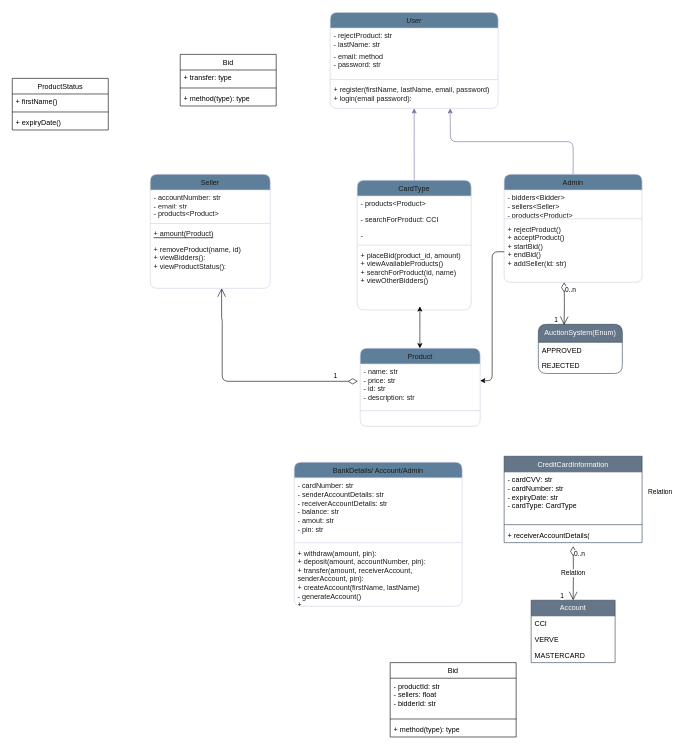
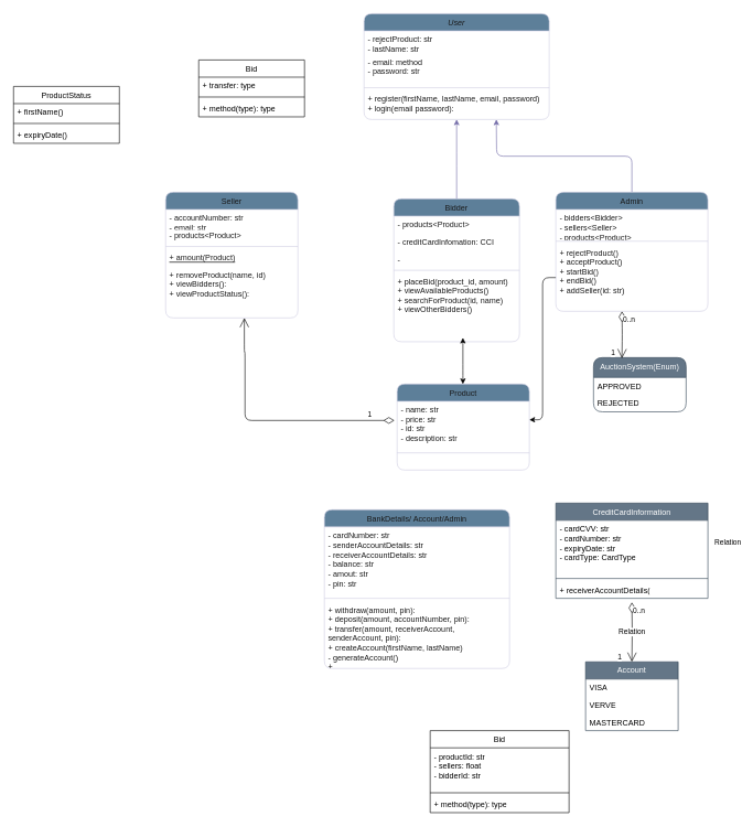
  <mxCell id="0" />
  <mxCell id="1" parent="0" />
  <mxCell id="2" value="User" style="swimlane;fontStyle=2;align=center;verticalAlign=top;childLayout=stackLayout;horizontal=1;startSize=26;horizontalStack=0;resizeParent=1;resizeLast=0;collapsible=1;marginBottom=0;rounded=1;shadow=0;strokeWidth=1;labelBackgroundColor=none;fillColor=#5D7F99;strokeColor=#D0CEE2;fontColor=#1A1A1A;" parent="1" vertex="1"><mxGeometry x="550" y="20" width="280" height="160" as="geometry"><mxRectangle x="230" y="140" width="160" height="26" as="alternateBounds" /></mxGeometry></mxCell>
  <mxCell id="3" value="- rejectProduct: str&#10;- lastName: str" style="text;align=left;verticalAlign=top;spacingLeft=4;spacingRight=4;overflow=hidden;rotatable=0;points=[[0,0.5],[1,0.5]];portConstraint=eastwest;labelBackgroundColor=none;fontColor=#1A1A1A;rounded=1;" parent="2" vertex="1"><mxGeometry y="26" width="280" height="34" as="geometry" /></mxCell>
  <mxCell id="4" value="- email: method&#10;- password: str" style="text;align=left;verticalAlign=top;spacingLeft=4;spacingRight=4;overflow=hidden;rotatable=0;points=[[0,0.5],[1,0.5]];portConstraint=eastwest;rounded=1;shadow=0;html=0;labelBackgroundColor=none;fontColor=#1A1A1A;" parent="2" vertex="1"><mxGeometry y="60" width="280" height="48" as="geometry" /></mxCell>
  <mxCell id="5" value="" style="line;html=1;strokeWidth=1;align=left;verticalAlign=middle;spacingTop=-1;spacingLeft=3;spacingRight=3;rotatable=0;labelPosition=right;points=[];portConstraint=eastwest;labelBackgroundColor=none;fillColor=#5D7F99;strokeColor=#D0CEE2;fontColor=#1A1A1A;rounded=1;" parent="2" vertex="1"><mxGeometry y="108" width="280" height="8" as="geometry" /></mxCell>
  <mxCell id="6" value="+ register(firstName, lastName, email, password)&#10;+ login(email password):" style="text;align=left;verticalAlign=top;spacingLeft=4;spacingRight=4;overflow=hidden;rotatable=0;points=[[0,0.5],[1,0.5]];portConstraint=eastwest;labelBackgroundColor=none;fontColor=#1A1A1A;rounded=1;" parent="2" vertex="1"><mxGeometry y="116" width="280" height="40" as="geometry" /></mxCell>
  <mxCell id="7" value="Seller" style="swimlane;fontStyle=0;align=center;verticalAlign=top;childLayout=stackLayout;horizontal=1;startSize=26;horizontalStack=0;resizeParent=1;resizeLast=0;collapsible=1;marginBottom=0;rounded=1;shadow=0;strokeWidth=1;labelBackgroundColor=none;fillColor=#5D7F99;strokeColor=#D0CEE2;fontColor=#1A1A1A;" parent="1" vertex="1"><mxGeometry x="250" y="290" width="200" height="190" as="geometry"><mxRectangle x="130" y="380" width="160" height="26" as="alternateBounds" /></mxGeometry></mxCell>
  <mxCell id="8" value="- accountNumber: str&#10;- email: str" style="text;align=left;verticalAlign=top;spacingLeft=4;spacingRight=4;overflow=hidden;rotatable=0;points=[[0,0.5],[1,0.5]];portConstraint=eastwest;labelBackgroundColor=none;fontColor=#1A1A1A;rounded=1;" parent="7" vertex="1"><mxGeometry y="26" width="200" height="26" as="geometry" /></mxCell>
  <mxCell id="9" value="- products&lt;Product&gt;" style="text;align=left;verticalAlign=top;spacingLeft=4;spacingRight=4;overflow=hidden;rotatable=0;points=[[0,0.5],[1,0.5]];portConstraint=eastwest;rounded=1;shadow=0;html=0;labelBackgroundColor=none;fontColor=#1A1A1A;" parent="7" vertex="1"><mxGeometry y="52" width="200" height="26" as="geometry" /></mxCell>
  <mxCell id="10" value="" style="line;html=1;strokeWidth=1;align=left;verticalAlign=middle;spacingTop=-1;spacingLeft=3;spacingRight=3;rotatable=0;labelPosition=right;points=[];portConstraint=eastwest;labelBackgroundColor=none;fillColor=#5D7F99;strokeColor=#D0CEE2;fontColor=#1A1A1A;rounded=1;" parent="7" vertex="1"><mxGeometry y="78" width="200" height="8" as="geometry" /></mxCell>
  <mxCell id="11" value="+ amount(Product)" style="text;align=left;verticalAlign=top;spacingLeft=4;spacingRight=4;overflow=hidden;rotatable=0;points=[[0,0.5],[1,0.5]];portConstraint=eastwest;fontStyle=4;labelBackgroundColor=none;fontColor=#1A1A1A;rounded=1;" parent="7" vertex="1"><mxGeometry y="86" width="200" height="26" as="geometry" /></mxCell>
  <mxCell id="12" value="+ removeProduct(name, id)&#10;+ viewBidders():&#10;+ viewProductStatus():&#10;" style="text;align=left;verticalAlign=top;spacingLeft=4;spacingRight=4;overflow=hidden;rotatable=0;points=[[0,0.5],[1,0.5]];portConstraint=eastwest;labelBackgroundColor=none;fontColor=#1A1A1A;rounded=1;" parent="7" vertex="1"><mxGeometry y="112" width="200" height="78" as="geometry" /></mxCell>
  <mxCell id="13" style="edgeStyle=orthogonalEdgeStyle;rounded=1;orthogonalLoop=1;jettySize=auto;html=1;exitX=0.5;exitY=0;exitDx=0;exitDy=0;labelBackgroundColor=none;strokeColor=#736CA8;fontColor=default;" parent="1" source="14" edge="1"><mxGeometry relative="1" as="geometry"><mxPoint x="690" y="180" as="targetPoint" /></mxGeometry></mxCell>
- <mxCell id="14" value="CardType" style="swimlane;fontStyle=0;align=center;verticalAlign=top;childLayout=stackLayout;horizontal=1;startSize=26;horizontalStack=0;resizeParent=1;resizeLast=0;collapsible=1;marginBottom=0;rounded=1;shadow=0;strokeWidth=1;labelBackgroundColor=none;fillColor=#5D7F99;strokeColor=#D0CEE2;fontColor=#1A1A1A;" parent="1" vertex="1"><mxGeometry x="595" y="300" width="190" height="216" as="geometry"><mxRectangle x="550" y="140" width="160" height="26" as="alternateBounds" /></mxGeometry></mxCell>
+ <mxCell id="14" value="Bidder" style="swimlane;fontStyle=0;align=center;verticalAlign=top;childLayout=stackLayout;horizontal=1;startSize=26;horizontalStack=0;resizeParent=1;resizeLast=0;collapsible=1;marginBottom=0;rounded=1;shadow=0;strokeWidth=1;labelBackgroundColor=none;fillColor=#5D7F99;strokeColor=#D0CEE2;fontColor=#1A1A1A;" parent="1" vertex="1"><mxGeometry x="595" y="300" width="190" height="216" as="geometry"><mxRectangle x="550" y="140" width="160" height="26" as="alternateBounds" /></mxGeometry></mxCell>
  <mxCell id="15" value="- products&lt;Product&gt;" style="text;align=left;verticalAlign=top;spacingLeft=4;spacingRight=4;overflow=hidden;rotatable=0;points=[[0,0.5],[1,0.5]];portConstraint=eastwest;labelBackgroundColor=none;fontColor=#1A1A1A;rounded=1;" parent="14" vertex="1"><mxGeometry y="26" width="190" height="26" as="geometry" /></mxCell>
- <mxCell id="16" value="- searchForProduct: CCI" style="text;align=left;verticalAlign=top;spacingLeft=4;spacingRight=4;overflow=hidden;rotatable=0;points=[[0,0.5],[1,0.5]];portConstraint=eastwest;rounded=1;shadow=0;html=0;labelBackgroundColor=none;fontColor=#1A1A1A;" parent="14" vertex="1"><mxGeometry y="52" width="190" height="26" as="geometry" /></mxCell>
+ <mxCell id="16" value="- creditCardInfomation: CCI" style="text;align=left;verticalAlign=top;spacingLeft=4;spacingRight=4;overflow=hidden;rotatable=0;points=[[0,0.5],[1,0.5]];portConstraint=eastwest;rounded=1;shadow=0;html=0;labelBackgroundColor=none;fontColor=#1A1A1A;" parent="14" vertex="1"><mxGeometry y="52" width="190" height="26" as="geometry" /></mxCell>
  <mxCell id="17" value="- " style="text;align=left;verticalAlign=top;spacingLeft=4;spacingRight=4;overflow=hidden;rotatable=0;points=[[0,0.5],[1,0.5]];portConstraint=eastwest;rounded=1;shadow=0;html=0;labelBackgroundColor=none;fontColor=#1A1A1A;" parent="14" vertex="1"><mxGeometry y="78" width="190" height="26" as="geometry" /></mxCell>
  <mxCell id="18" value="" style="line;html=1;strokeWidth=1;align=left;verticalAlign=middle;spacingTop=-1;spacingLeft=3;spacingRight=3;rotatable=0;labelPosition=right;points=[];portConstraint=eastwest;labelBackgroundColor=none;fillColor=#5D7F99;strokeColor=#D0CEE2;fontColor=#1A1A1A;rounded=1;" parent="14" vertex="1"><mxGeometry y="104" width="190" height="8" as="geometry" /></mxCell>
  <mxCell id="19" value="+ placeBid(product_id, amount)&#10;+ viewAvailableProducts()&#10;+ searchForProduct(id, name)&#10;+ viewOtherBidders()" style="text;align=left;verticalAlign=top;spacingLeft=4;spacingRight=4;overflow=hidden;rotatable=0;points=[[0,0.5],[1,0.5]];portConstraint=eastwest;labelBackgroundColor=none;fontColor=#1A1A1A;rounded=1;" parent="14" vertex="1"><mxGeometry y="112" width="190" height="68" as="geometry" /></mxCell>
  <mxCell id="20" value="Product" style="swimlane;fontStyle=0;align=center;verticalAlign=top;childLayout=stackLayout;horizontal=1;startSize=26;horizontalStack=0;resizeParent=1;resizeLast=0;collapsible=1;marginBottom=0;rounded=1;shadow=0;strokeWidth=1;labelBackgroundColor=none;fillColor=#5D7F99;strokeColor=#D0CEE2;fontColor=#1A1A1A;" parent="1" vertex="1"><mxGeometry x="600" y="580" width="200" height="130" as="geometry"><mxRectangle x="340" y="380" width="170" height="26" as="alternateBounds" /></mxGeometry></mxCell>
  <mxCell id="21" value="- name: str&#10;- price: str&#10;- id: str&#10;- description: str" style="text;align=left;verticalAlign=top;spacingLeft=4;spacingRight=4;overflow=hidden;rotatable=0;points=[[0,0.5],[1,0.5]];portConstraint=eastwest;labelBackgroundColor=none;fontColor=#1A1A1A;rounded=1;" parent="20" vertex="1"><mxGeometry y="26" width="200" height="74" as="geometry" /></mxCell>
  <mxCell id="22" value="" style="line;html=1;strokeWidth=1;align=left;verticalAlign=middle;spacingTop=-1;spacingLeft=3;spacingRight=3;rotatable=0;labelPosition=right;points=[];portConstraint=eastwest;labelBackgroundColor=none;fillColor=#5D7F99;strokeColor=#D0CEE2;fontColor=#1A1A1A;rounded=1;" parent="20" vertex="1"><mxGeometry y="100" width="200" height="8" as="geometry" /></mxCell>
  <mxCell id="23" style="edgeStyle=orthogonalEdgeStyle;rounded=1;orthogonalLoop=1;jettySize=auto;html=1;exitX=0.5;exitY=0;exitDx=0;exitDy=0;labelBackgroundColor=none;strokeColor=#736CA8;fontColor=default;" parent="1" source="24" edge="1"><mxGeometry relative="1" as="geometry"><mxPoint x="750" y="180" as="targetPoint" /></mxGeometry></mxCell>
  <mxCell id="24" value="&lt;span style=&quot;font-weight: normal;&quot;&gt;Admin&lt;/span&gt;" style="swimlane;fontStyle=1;align=center;verticalAlign=top;childLayout=stackLayout;horizontal=1;startSize=26;horizontalStack=0;resizeParent=1;resizeParentMax=0;resizeLast=0;collapsible=1;marginBottom=0;whiteSpace=wrap;html=1;labelBackgroundColor=none;fillColor=#5D7F99;strokeColor=#D0CEE2;fontColor=#1A1A1A;rounded=1;" parent="1" vertex="1"><mxGeometry x="840" y="290" width="230" height="180" as="geometry" /></mxCell>
  <mxCell id="25" value="- bidders&amp;lt;Bidder&amp;gt;&lt;div&gt;- sellers&amp;lt;Seller&amp;gt;&lt;/div&gt;&lt;div&gt;- products&amp;lt;Product&amp;gt;&lt;/div&gt;" style="text;strokeColor=none;fillColor=none;align=left;verticalAlign=top;spacingLeft=4;spacingRight=4;overflow=hidden;rotatable=0;points=[[0,0.5],[1,0.5]];portConstraint=eastwest;whiteSpace=wrap;html=1;labelBackgroundColor=none;fontColor=#1A1A1A;rounded=1;" parent="24" vertex="1"><mxGeometry y="26" width="230" height="44" as="geometry" /></mxCell>
  <mxCell id="26" value="" style="line;strokeWidth=1;fillColor=none;align=left;verticalAlign=middle;spacingTop=-1;spacingLeft=3;spacingRight=3;rotatable=0;labelPosition=right;points=[];portConstraint=eastwest;strokeColor=#D0CEE2;labelBackgroundColor=none;fontColor=#1A1A1A;rounded=1;" parent="24" vertex="1"><mxGeometry y="70" width="230" height="8" as="geometry" /></mxCell>
  <mxCell id="27" value="+ rejectProduct()&lt;div&gt;+ acceptProduct()&lt;/div&gt;&lt;div&gt;+ startBid()&lt;/div&gt;&lt;div&gt;+ endBid()&lt;/div&gt;&lt;div&gt;+ addSeller(id: str)&lt;/div&gt;&lt;div&gt;&lt;br&gt;&lt;/div&gt;" style="text;strokeColor=none;fillColor=none;align=left;verticalAlign=top;spacingLeft=4;spacingRight=4;overflow=hidden;rotatable=0;points=[[0,0.5],[1,0.5]];portConstraint=eastwest;whiteSpace=wrap;html=1;labelBackgroundColor=none;fontColor=#1A1A1A;rounded=1;" parent="24" vertex="1"><mxGeometry y="78" width="230" height="102" as="geometry" /></mxCell>
  <mxCell id="28" value="&lt;span style=&quot;font-weight: normal;&quot;&gt;BankDetails/ Account/Admin&lt;/span&gt;" style="swimlane;fontStyle=1;align=center;verticalAlign=top;childLayout=stackLayout;horizontal=1;startSize=26;horizontalStack=0;resizeParent=1;resizeParentMax=0;resizeLast=0;collapsible=1;marginBottom=0;whiteSpace=wrap;html=1;labelBackgroundColor=none;fillColor=#5D7F99;strokeColor=#D0CEE2;fontColor=#1A1A1A;rounded=1;" parent="1" vertex="1"><mxGeometry x="490" y="770" width="280" height="240" as="geometry" /></mxCell>
  <mxCell id="29" value="- cardNumber: str&lt;div&gt;- senderAccountDetails: str&lt;/div&gt;&lt;div&gt;- receiverAccountDetails: str&lt;/div&gt;&lt;div&gt;- balance: str&lt;/div&gt;&lt;div&gt;- amout: str&lt;/div&gt;&lt;div&gt;- pin: str&lt;/div&gt;&lt;div&gt;&lt;br&gt;&lt;/div&gt;" style="text;strokeColor=none;fillColor=none;align=left;verticalAlign=top;spacingLeft=4;spacingRight=4;overflow=hidden;rotatable=0;points=[[0,0.5],[1,0.5]];portConstraint=eastwest;whiteSpace=wrap;html=1;labelBackgroundColor=none;fontColor=#1A1A1A;rounded=1;" parent="28" vertex="1"><mxGeometry y="26" width="280" height="104" as="geometry" /></mxCell>
  <mxCell id="30" value="" style="line;strokeWidth=1;fillColor=none;align=left;verticalAlign=middle;spacingTop=-1;spacingLeft=3;spacingRight=3;rotatable=0;labelPosition=right;points=[];portConstraint=eastwest;strokeColor=#D0CEE2;labelBackgroundColor=none;fontColor=#1A1A1A;rounded=1;" parent="28" vertex="1"><mxGeometry y="130" width="280" height="8" as="geometry" /></mxCell>
  <mxCell id="31" value="+ withdraw(amount, pin):&amp;nbsp;&lt;div&gt;+ deposit(amount, accountNumber, pin):&lt;/div&gt;&lt;div&gt;+ transfer(amount, receiverAccount, senderAccount, pin):&amp;nbsp;&lt;/div&gt;&lt;div&gt;+ createAccount(firstName, lastName)&lt;/div&gt;&lt;div&gt;- generateAccount()&lt;/div&gt;&lt;div&gt;+&amp;nbsp;&lt;/div&gt;" style="text;strokeColor=none;fillColor=none;align=left;verticalAlign=top;spacingLeft=4;spacingRight=4;overflow=hidden;rotatable=0;points=[[0,0.5],[1,0.5]];portConstraint=eastwest;whiteSpace=wrap;html=1;labelBackgroundColor=none;fontColor=#1A1A1A;rounded=1;" parent="28" vertex="1"><mxGeometry y="138" width="280" height="102" as="geometry" /></mxCell>
  <mxCell id="32" value="AuctionSystem(Enum)" style="swimlane;fontStyle=0;childLayout=stackLayout;horizontal=1;startSize=30;fillColor=#647687;horizontalStack=0;resizeParent=1;resizeParentMax=0;resizeLast=0;collapsible=1;marginBottom=0;whiteSpace=wrap;html=1;rounded=1;strokeColor=#314354;fontColor=#ffffff;" parent="1" vertex="1"><mxGeometry x="897" y="540" width="140" height="82" as="geometry" /></mxCell>
  <mxCell id="33" value="APPROVED" style="text;strokeColor=none;fillColor=none;align=left;verticalAlign=top;spacingLeft=4;spacingRight=4;overflow=hidden;rotatable=0;points=[[0,0.5],[1,0.5]];portConstraint=eastwest;whiteSpace=wrap;html=1;" parent="32" vertex="1"><mxGeometry y="30" width="140" height="26" as="geometry" /></mxCell>
  <mxCell id="34" value="REJECTED" style="text;strokeColor=none;fillColor=none;align=left;verticalAlign=top;spacingLeft=4;spacingRight=4;overflow=hidden;rotatable=0;points=[[0,0.5],[1,0.5]];portConstraint=eastwest;whiteSpace=wrap;html=1;" parent="32" vertex="1"><mxGeometry y="56" width="140" height="26" as="geometry" /></mxCell>
  <mxCell id="35" value="1" style="endArrow=open;html=1;endSize=12;startArrow=diamondThin;startSize=14;startFill=0;edgeStyle=orthogonalEdgeStyle;align=left;verticalAlign=bottom;rounded=1;exitX=-0.02;exitY=0.392;exitDx=0;exitDy=0;exitPerimeter=0;entryX=0.595;entryY=1;entryDx=0;entryDy=0;entryPerimeter=0;" parent="1" source="21" target="12" edge="1"><mxGeometry x="-0.779" relative="1" as="geometry"><mxPoint x="340" y="550" as="sourcePoint" /><mxPoint x="370" y="490" as="targetPoint" /><Array as="points"><mxPoint x="370" y="635" /><mxPoint x="370" y="531" /><mxPoint x="369" y="531" /></Array><mxPoint as="offset" /></mxGeometry></mxCell>
  <mxCell id="36" value="" style="endArrow=classic;startArrow=classic;html=1;rounded=1;" parent="1" edge="1"><mxGeometry width="50" height="50" relative="1" as="geometry"><mxPoint x="699.5" y="580" as="sourcePoint" /><mxPoint x="699.5" y="510" as="targetPoint" /><Array as="points"><mxPoint x="699.5" y="560" /></Array></mxGeometry></mxCell>
  <mxCell id="37" style="edgeStyle=orthogonalEdgeStyle;rounded=1;orthogonalLoop=1;jettySize=auto;html=1;exitX=0;exitY=0.5;exitDx=0;exitDy=0;entryX=1;entryY=0.378;entryDx=0;entryDy=0;entryPerimeter=0;" parent="1" source="27" target="21" edge="1"><mxGeometry relative="1" as="geometry" /></mxCell>
  <mxCell id="38" value="Relation" style="endArrow=open;html=1;endSize=12;startArrow=diamondThin;startSize=14;startFill=0;edgeStyle=orthogonalEdgeStyle;rounded=1;entryX=0.307;entryY=0.013;entryDx=0;entryDy=0;entryPerimeter=0;" parent="1" target="32" edge="1"><mxGeometry x="1" y="322" relative="1" as="geometry"><mxPoint x="940" y="470" as="sourcePoint" /><mxPoint x="940" y="530" as="targetPoint" /><mxPoint x="-162" y="278" as="offset" /></mxGeometry></mxCell>
  <mxCell id="39" value="0..n" style="edgeLabel;resizable=0;html=1;align=left;verticalAlign=top;rounded=1;" parent="38" connectable="0" vertex="1"><mxGeometry x="-1" relative="1" as="geometry" /></mxCell>
  <mxCell id="40" value="1" style="edgeLabel;resizable=0;html=1;align=right;verticalAlign=top;rounded=1;" parent="38" connectable="0" vertex="1"><mxGeometry x="1" relative="1" as="geometry"><mxPoint x="-10" y="-21" as="offset" /></mxGeometry></mxCell>
  <mxCell id="41" value="&lt;span style=&quot;font-weight: normal;&quot;&gt;CreditCardInformation&lt;/span&gt;" style="swimlane;fontStyle=1;align=center;verticalAlign=top;childLayout=stackLayout;horizontal=1;startSize=26;horizontalStack=0;resizeParent=1;resizeParentMax=0;resizeLast=0;collapsible=1;marginBottom=0;whiteSpace=wrap;html=1;fillColor=#647687;fontColor=#ffffff;strokeColor=#314354;" parent="1" vertex="1"><mxGeometry x="840" y="760" width="230" height="144" as="geometry" /></mxCell>
  <mxCell id="42" value="- cardCVV: str&lt;div&gt;- cardNumber: str&lt;/div&gt;&lt;div&gt;- expiryDate: str&lt;/div&gt;&lt;div&gt;- cardType: CardType&lt;/div&gt;" style="text;strokeColor=none;fillColor=none;align=left;verticalAlign=top;spacingLeft=4;spacingRight=4;overflow=hidden;rotatable=0;points=[[0,0.5],[1,0.5]];portConstraint=eastwest;whiteSpace=wrap;html=1;" parent="41" vertex="1"><mxGeometry y="26" width="230" height="84" as="geometry" /></mxCell>
  <mxCell id="43" value="" style="line;strokeWidth=1;fillColor=none;align=left;verticalAlign=middle;spacingTop=-1;spacingLeft=3;spacingRight=3;rotatable=0;labelPosition=right;points=[];portConstraint=eastwest;strokeColor=inherit;" parent="41" vertex="1"><mxGeometry y="110" width="230" height="8" as="geometry" /></mxCell>
  <mxCell id="44" value="+ receiverAccountDetails(" style="text;strokeColor=none;fillColor=none;align=left;verticalAlign=top;spacingLeft=4;spacingRight=4;overflow=hidden;rotatable=0;points=[[0,0.5],[1,0.5]];portConstraint=eastwest;whiteSpace=wrap;html=1;" parent="41" vertex="1"><mxGeometry y="118" width="230" height="26" as="geometry" /></mxCell>
  <mxCell id="45" value="Account" style="swimlane;fontStyle=0;childLayout=stackLayout;horizontal=1;startSize=26;fillColor=#647687;horizontalStack=0;resizeParent=1;resizeParentMax=0;resizeLast=0;collapsible=1;marginBottom=0;whiteSpace=wrap;html=1;fontColor=#ffffff;strokeColor=#314354;" parent="1" vertex="1"><mxGeometry x="885" y="1000" width="140" height="104" as="geometry" /></mxCell>
- <mxCell id="46" value="CCI" style="text;strokeColor=none;fillColor=none;align=left;verticalAlign=top;spacingLeft=4;spacingRight=4;overflow=hidden;rotatable=0;points=[[0,0.5],[1,0.5]];portConstraint=eastwest;whiteSpace=wrap;html=1;" parent="45" vertex="1"><mxGeometry y="26" width="140" height="26" as="geometry" /></mxCell>
+ <mxCell id="46" value="VISA" style="text;strokeColor=none;fillColor=none;align=left;verticalAlign=top;spacingLeft=4;spacingRight=4;overflow=hidden;rotatable=0;points=[[0,0.5],[1,0.5]];portConstraint=eastwest;whiteSpace=wrap;html=1;" parent="45" vertex="1"><mxGeometry y="26" width="140" height="26" as="geometry" /></mxCell>
  <mxCell id="47" value="VERVE" style="text;strokeColor=none;fillColor=none;align=left;verticalAlign=top;spacingLeft=4;spacingRight=4;overflow=hidden;rotatable=0;points=[[0,0.5],[1,0.5]];portConstraint=eastwest;whiteSpace=wrap;html=1;" parent="45" vertex="1"><mxGeometry y="52" width="140" height="26" as="geometry" /></mxCell>
  <mxCell id="48" value="MASTERCARD" style="text;strokeColor=none;fillColor=none;align=left;verticalAlign=top;spacingLeft=4;spacingRight=4;overflow=hidden;rotatable=0;points=[[0,0.5],[1,0.5]];portConstraint=eastwest;whiteSpace=wrap;html=1;" parent="45" vertex="1"><mxGeometry y="78" width="140" height="26" as="geometry" /></mxCell>
  <mxCell id="49" value="Relation" style="endArrow=open;html=1;endSize=12;startArrow=diamondThin;startSize=14;startFill=0;edgeStyle=orthogonalEdgeStyle;rounded=0;entryX=0.5;entryY=0;entryDx=0;entryDy=0;" parent="1" target="45" edge="1"><mxGeometry relative="1" as="geometry"><mxPoint x="955" y="910" as="sourcePoint" /><mxPoint x="980" y="930" as="targetPoint" /></mxGeometry></mxCell>
  <mxCell id="50" value="0..n" style="edgeLabel;resizable=0;html=1;align=left;verticalAlign=top;" parent="49" connectable="0" vertex="1"><mxGeometry x="-1" relative="1" as="geometry" /></mxCell>
  <mxCell id="51" value="1" style="edgeLabel;resizable=0;html=1;align=right;verticalAlign=top;" parent="49" connectable="0" vertex="1"><mxGeometry x="1" relative="1" as="geometry"><mxPoint x="-15" y="-20" as="offset" /></mxGeometry></mxCell>
  <mxCell id="52" value="&lt;span style=&quot;font-weight: 400;&quot;&gt;Bid&lt;/span&gt;" style="swimlane;fontStyle=1;align=center;verticalAlign=top;childLayout=stackLayout;horizontal=1;startSize=26;horizontalStack=0;resizeParent=1;resizeParentMax=0;resizeLast=0;collapsible=1;marginBottom=0;whiteSpace=wrap;html=1;" parent="1" vertex="1"><mxGeometry x="650" y="1104" width="210" height="124" as="geometry" /></mxCell>
  <mxCell id="53" value="- productId: str&lt;div&gt;- sellers: float&lt;/div&gt;&lt;div&gt;- bidderId: str&lt;/div&gt;" style="text;strokeColor=none;fillColor=none;align=left;verticalAlign=top;spacingLeft=4;spacingRight=4;overflow=hidden;rotatable=0;points=[[0,0.5],[1,0.5]];portConstraint=eastwest;whiteSpace=wrap;html=1;" parent="52" vertex="1"><mxGeometry y="26" width="210" height="64" as="geometry" /></mxCell>
  <mxCell id="54" value="" style="line;strokeWidth=1;fillColor=none;align=left;verticalAlign=middle;spacingTop=-1;spacingLeft=3;spacingRight=3;rotatable=0;labelPosition=right;points=[];portConstraint=eastwest;strokeColor=inherit;" parent="52" vertex="1"><mxGeometry y="90" width="210" height="8" as="geometry" /></mxCell>
  <mxCell id="55" value="+ method(type): type" style="text;strokeColor=none;fillColor=none;align=left;verticalAlign=top;spacingLeft=4;spacingRight=4;overflow=hidden;rotatable=0;points=[[0,0.5],[1,0.5]];portConstraint=eastwest;whiteSpace=wrap;html=1;" parent="52" vertex="1"><mxGeometry y="98" width="210" height="26" as="geometry" /></mxCell>
  <mxCell id="56" value="&lt;span style=&quot;font-weight: normal;&quot;&gt;Bid&lt;/span&gt;" style="swimlane;fontStyle=1;align=center;verticalAlign=top;childLayout=stackLayout;horizontal=1;startSize=26;horizontalStack=0;resizeParent=1;resizeParentMax=0;resizeLast=0;collapsible=1;marginBottom=0;whiteSpace=wrap;html=1;" parent="1" vertex="1"><mxGeometry x="300" y="90" width="160" height="86" as="geometry" /></mxCell>
  <mxCell id="57" value="+ transfer: type" style="text;strokeColor=none;fillColor=none;align=left;verticalAlign=top;spacingLeft=4;spacingRight=4;overflow=hidden;rotatable=0;points=[[0,0.5],[1,0.5]];portConstraint=eastwest;whiteSpace=wrap;html=1;" parent="56" vertex="1"><mxGeometry y="26" width="160" height="26" as="geometry" /></mxCell>
  <mxCell id="58" value="" style="line;strokeWidth=1;fillColor=none;align=left;verticalAlign=middle;spacingTop=-1;spacingLeft=3;spacingRight=3;rotatable=0;labelPosition=right;points=[];portConstraint=eastwest;strokeColor=inherit;" parent="56" vertex="1"><mxGeometry y="52" width="160" height="8" as="geometry" /></mxCell>
  <mxCell id="59" value="+ method(type): type" style="text;strokeColor=none;fillColor=none;align=left;verticalAlign=top;spacingLeft=4;spacingRight=4;overflow=hidden;rotatable=0;points=[[0,0.5],[1,0.5]];portConstraint=eastwest;whiteSpace=wrap;html=1;" parent="56" vertex="1"><mxGeometry y="60" width="160" height="26" as="geometry" /></mxCell>
  <mxCell id="60" value="&lt;span style=&quot;font-weight: normal;&quot;&gt;ProductStatus&lt;/span&gt;" style="swimlane;fontStyle=1;align=center;verticalAlign=top;childLayout=stackLayout;horizontal=1;startSize=26;horizontalStack=0;resizeParent=1;resizeParentMax=0;resizeLast=0;collapsible=1;marginBottom=0;whiteSpace=wrap;html=1;" parent="1" vertex="1"><mxGeometry x="20" y="130" width="160" height="86" as="geometry" /></mxCell>
  <mxCell id="61" value="+ firstName()" style="text;strokeColor=none;fillColor=none;align=left;verticalAlign=top;spacingLeft=4;spacingRight=4;overflow=hidden;rotatable=0;points=[[0,0.5],[1,0.5]];portConstraint=eastwest;whiteSpace=wrap;html=1;" parent="60" vertex="1"><mxGeometry y="26" width="160" height="26" as="geometry" /></mxCell>
  <mxCell id="62" value="" style="line;strokeWidth=1;fillColor=none;align=left;verticalAlign=middle;spacingTop=-1;spacingLeft=3;spacingRight=3;rotatable=0;labelPosition=right;points=[];portConstraint=eastwest;strokeColor=inherit;" parent="60" vertex="1"><mxGeometry y="52" width="160" height="8" as="geometry" /></mxCell>
  <mxCell id="63" value="+ expiryDate()" style="text;strokeColor=none;fillColor=none;align=left;verticalAlign=top;spacingLeft=4;spacingRight=4;overflow=hidden;rotatable=0;points=[[0,0.5],[1,0.5]];portConstraint=eastwest;whiteSpace=wrap;html=1;" parent="60" vertex="1"><mxGeometry y="60" width="160" height="26" as="geometry" /></mxCell>
